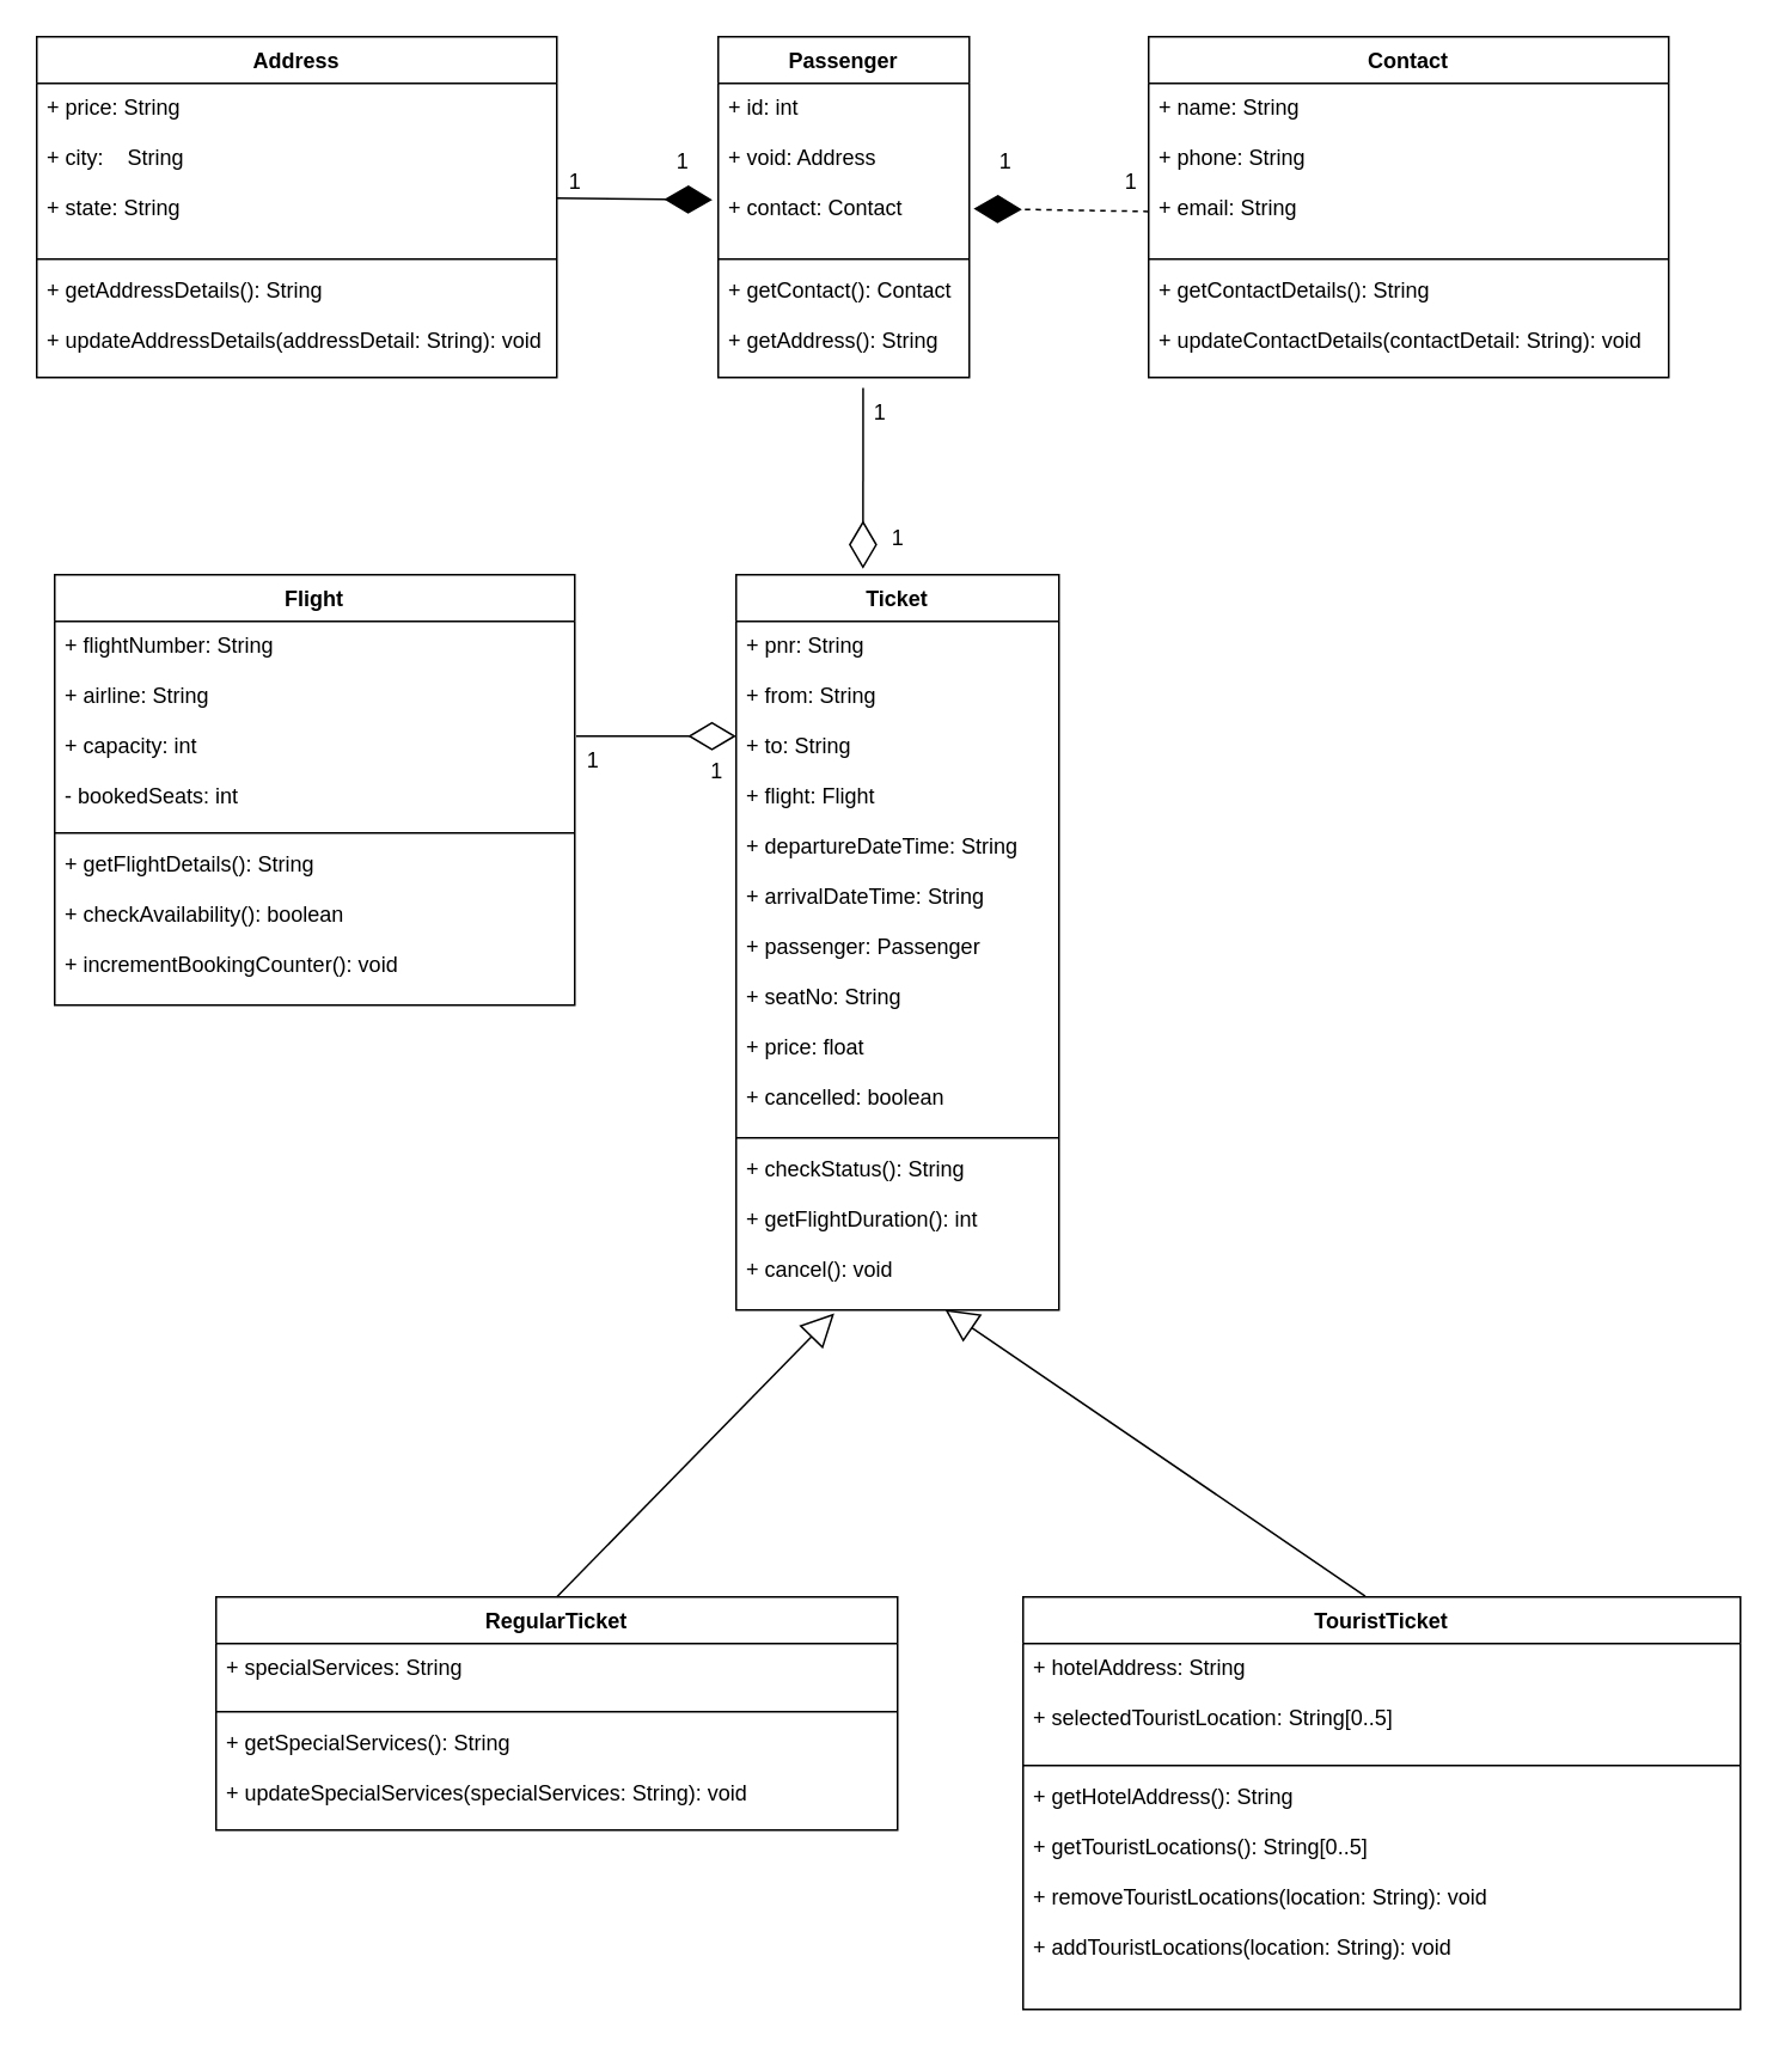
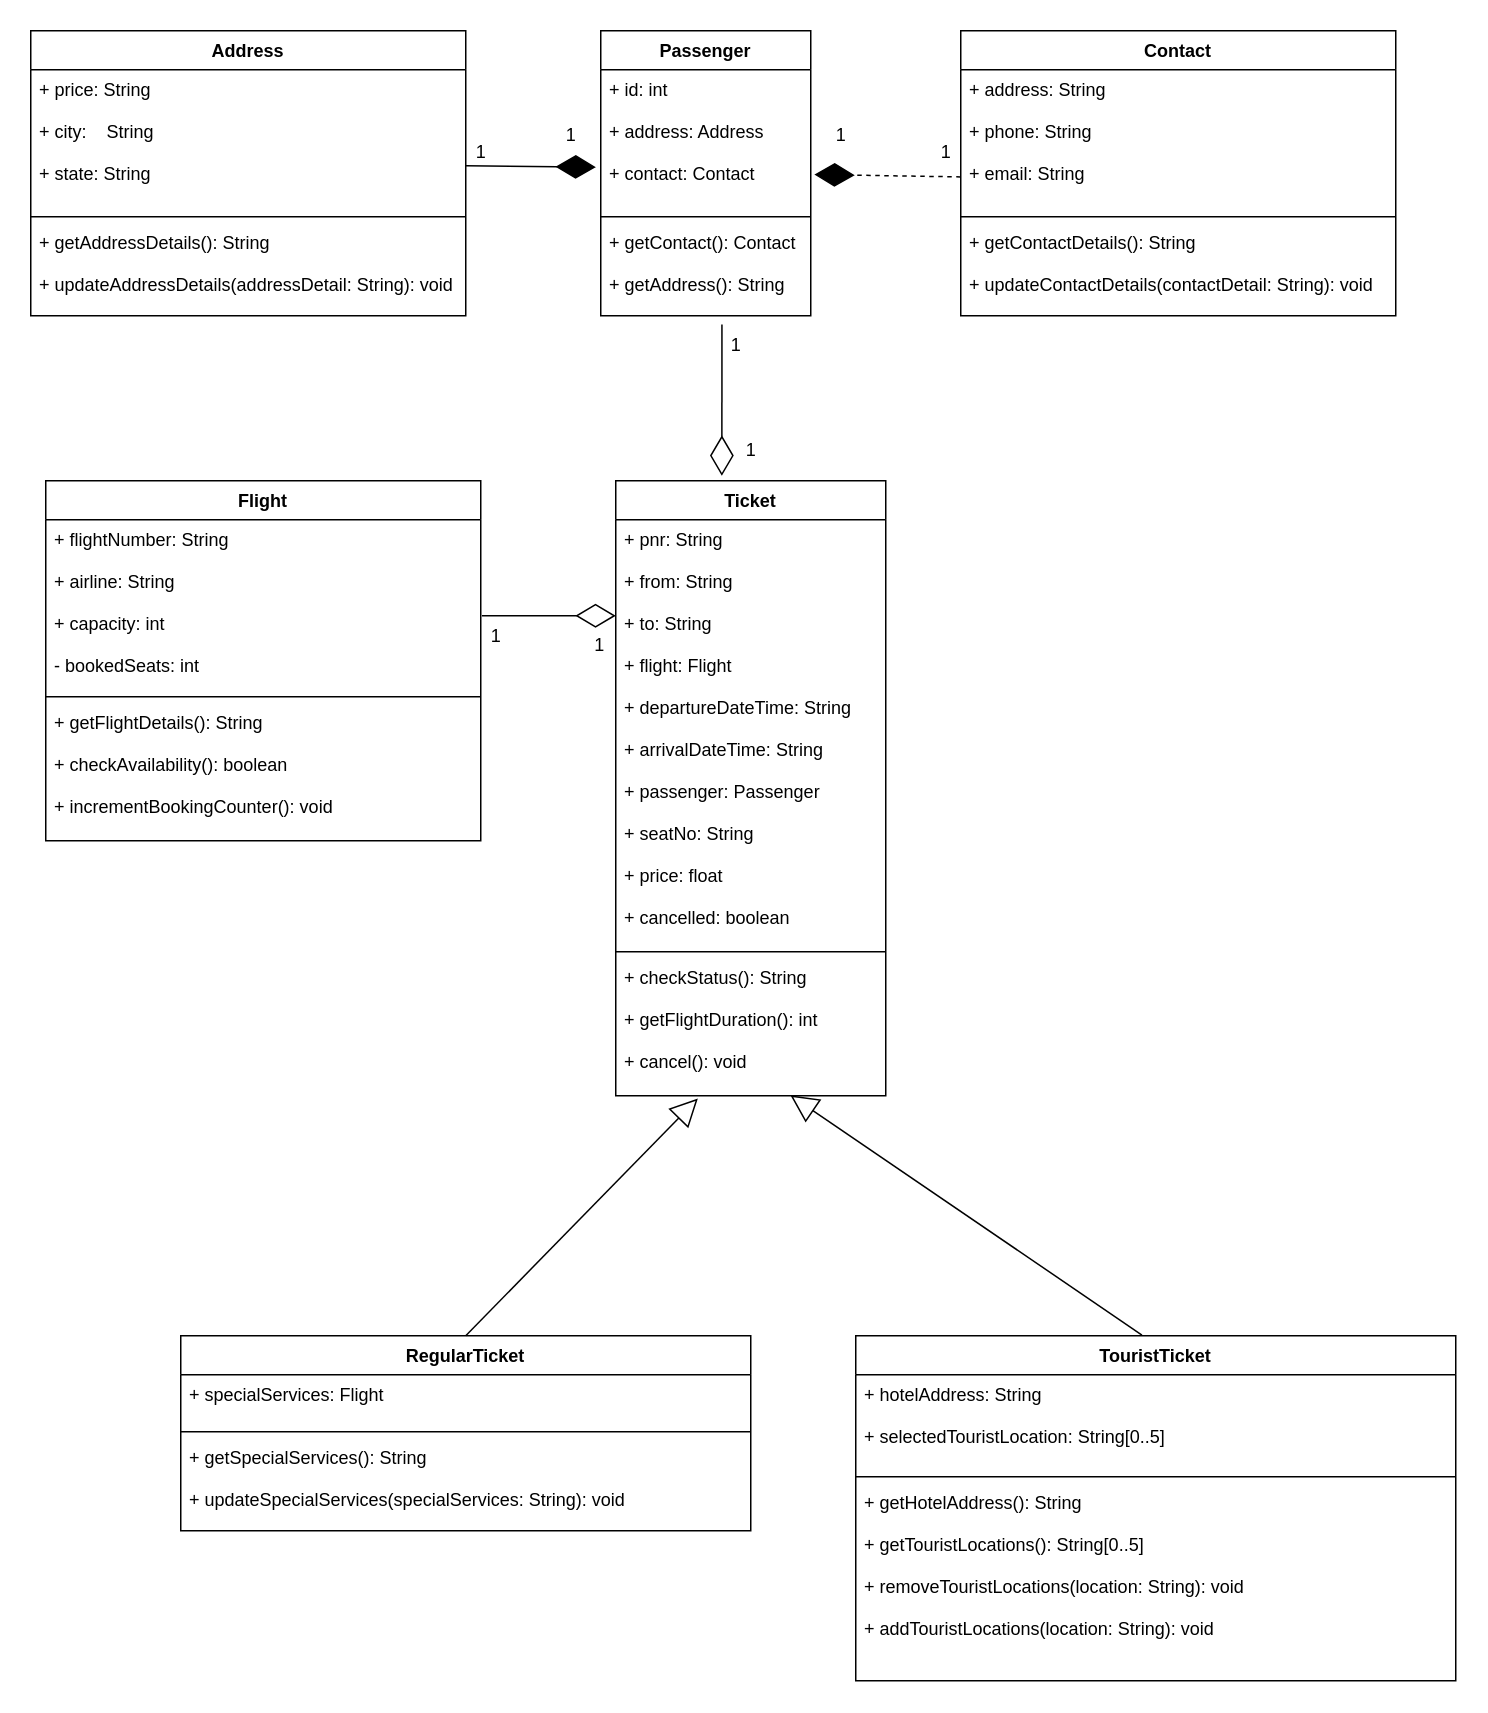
  <mxCell id="0" />
  <mxCell id="1" parent="0" />
  <mxCell id="2" value="Address" style="swimlane;fontStyle=1;align=center;verticalAlign=top;childLayout=stackLayout;horizontal=1;startSize=26;horizontalStack=0;resizeParent=1;resizeParentMax=0;resizeLast=0;collapsible=1;marginBottom=0;" vertex="1" parent="1"><mxGeometry x="20" y="20" width="290" height="190" as="geometry" /></mxCell>
  <mxCell id="3" value="+ price: String&#10;&#10;+ city:    String&#10;&#10;+ state: String&#10;&#10;" style="text;strokeColor=none;fillColor=none;align=left;verticalAlign=top;spacingLeft=4;spacingRight=4;overflow=hidden;rotatable=0;points=[[0,0.5],[1,0.5]];portConstraint=eastwest;" vertex="1" parent="2"><mxGeometry y="26" width="290" height="94" as="geometry" /></mxCell>
  <mxCell id="4" value="" style="line;strokeWidth=1;fillColor=none;align=left;verticalAlign=middle;spacingTop=-1;spacingLeft=3;spacingRight=3;rotatable=0;labelPosition=right;points=[];portConstraint=eastwest;" vertex="1" parent="2"><mxGeometry y="120" width="290" height="8" as="geometry" /></mxCell>
  <mxCell id="5" value="+ getAddressDetails(): String&#10;&#10;+ updateAddressDetails(addressDetail: String): void&#10;" style="text;strokeColor=none;fillColor=none;align=left;verticalAlign=top;spacingLeft=4;spacingRight=4;overflow=hidden;rotatable=0;points=[[0,0.5],[1,0.5]];portConstraint=eastwest;" vertex="1" parent="2"><mxGeometry y="128" width="290" height="62" as="geometry" /></mxCell>
  <mxCell id="6" value="Passenger" style="swimlane;fontStyle=1;align=center;verticalAlign=top;childLayout=stackLayout;horizontal=1;startSize=26;horizontalStack=0;resizeParent=1;resizeParentMax=0;resizeLast=0;collapsible=1;marginBottom=0;" vertex="1" parent="1"><mxGeometry x="400" y="20" width="140" height="190" as="geometry" /></mxCell>
- <mxCell id="7" value="+ id: int&#10;&#10;+ void: Address&#10;&#10;+ contact: Contact&#10;&#10;" style="text;strokeColor=none;fillColor=none;align=left;verticalAlign=top;spacingLeft=4;spacingRight=4;overflow=hidden;rotatable=0;points=[[0,0.5],[1,0.5]];portConstraint=eastwest;" vertex="1" parent="6"><mxGeometry y="26" width="140" height="94" as="geometry" /></mxCell>
+ <mxCell id="7" value="+ id: int&#10;&#10;+ address: Address&#10;&#10;+ contact: Contact&#10;&#10;" style="text;strokeColor=none;fillColor=none;align=left;verticalAlign=top;spacingLeft=4;spacingRight=4;overflow=hidden;rotatable=0;points=[[0,0.5],[1,0.5]];portConstraint=eastwest;" vertex="1" parent="6"><mxGeometry y="26" width="140" height="94" as="geometry" /></mxCell>
  <mxCell id="8" value="" style="line;strokeWidth=1;fillColor=none;align=left;verticalAlign=middle;spacingTop=-1;spacingLeft=3;spacingRight=3;rotatable=0;labelPosition=right;points=[];portConstraint=eastwest;" vertex="1" parent="6"><mxGeometry y="120" width="140" height="8" as="geometry" /></mxCell>
  <mxCell id="9" value="+ getContact(): Contact&#10;&#10;+ getAddress(): String&#10;" style="text;strokeColor=none;fillColor=none;align=left;verticalAlign=top;spacingLeft=4;spacingRight=4;overflow=hidden;rotatable=0;points=[[0,0.5],[1,0.5]];portConstraint=eastwest;" vertex="1" parent="6"><mxGeometry y="128" width="140" height="62" as="geometry" /></mxCell>
  <mxCell id="10" value="Contact" style="swimlane;fontStyle=1;align=center;verticalAlign=top;childLayout=stackLayout;horizontal=1;startSize=26;horizontalStack=0;resizeParent=1;resizeParentMax=0;resizeLast=0;collapsible=1;marginBottom=0;" vertex="1" parent="1"><mxGeometry x="640" y="20" width="290" height="190" as="geometry" /></mxCell>
- <mxCell id="11" value="+ name: String&#10;&#10;+ phone: String&#10;&#10;+ email: String&#10;&#10;" style="text;strokeColor=none;fillColor=none;align=left;verticalAlign=top;spacingLeft=4;spacingRight=4;overflow=hidden;rotatable=0;points=[[0,0.5],[1,0.5]];portConstraint=eastwest;" vertex="1" parent="10"><mxGeometry y="26" width="290" height="94" as="geometry" /></mxCell>
+ <mxCell id="11" value="+ address: String&#10;&#10;+ phone: String&#10;&#10;+ email: String&#10;&#10;" style="text;strokeColor=none;fillColor=none;align=left;verticalAlign=top;spacingLeft=4;spacingRight=4;overflow=hidden;rotatable=0;points=[[0,0.5],[1,0.5]];portConstraint=eastwest;" vertex="1" parent="10"><mxGeometry y="26" width="290" height="94" as="geometry" /></mxCell>
  <mxCell id="12" value="" style="line;strokeWidth=1;fillColor=none;align=left;verticalAlign=middle;spacingTop=-1;spacingLeft=3;spacingRight=3;rotatable=0;labelPosition=right;points=[];portConstraint=eastwest;" vertex="1" parent="10"><mxGeometry y="120" width="290" height="8" as="geometry" /></mxCell>
  <mxCell id="13" value="+ getContactDetails(): String&#10;&#10;+ updateContactDetails(contactDetail: String): void&#10;" style="text;strokeColor=none;fillColor=none;align=left;verticalAlign=top;spacingLeft=4;spacingRight=4;overflow=hidden;rotatable=0;points=[[0,0.5],[1,0.5]];portConstraint=eastwest;" vertex="1" parent="10"><mxGeometry y="128" width="290" height="62" as="geometry" /></mxCell>
  <mxCell id="14" value="Flight" style="swimlane;fontStyle=1;align=center;verticalAlign=top;childLayout=stackLayout;horizontal=1;startSize=26;horizontalStack=0;resizeParent=1;resizeParentMax=0;resizeLast=0;collapsible=1;marginBottom=0;" vertex="1" parent="1"><mxGeometry x="30" y="320" width="290" height="240" as="geometry" /></mxCell>
  <mxCell id="15" value="+ flightNumber: String&#10;&#10;+ airline: String&#10;&#10;+ capacity: int&#10;&#10;- bookedSeats: int&#10;&#10;&#10;&#10;" style="text;strokeColor=none;fillColor=none;align=left;verticalAlign=top;spacingLeft=4;spacingRight=4;overflow=hidden;rotatable=0;points=[[0,0.5],[1,0.5]];portConstraint=eastwest;" vertex="1" parent="14"><mxGeometry y="26" width="290" height="114" as="geometry" /></mxCell>
  <mxCell id="16" value="" style="line;strokeWidth=1;fillColor=none;align=left;verticalAlign=middle;spacingTop=-1;spacingLeft=3;spacingRight=3;rotatable=0;labelPosition=right;points=[];portConstraint=eastwest;" vertex="1" parent="14"><mxGeometry y="140" width="290" height="8" as="geometry" /></mxCell>
  <mxCell id="17" value="+ getFlightDetails(): String&#10;&#10;+ checkAvailability(): boolean&#10;&#10;+ incrementBookingCounter(): void&#10;" style="text;strokeColor=none;fillColor=none;align=left;verticalAlign=top;spacingLeft=4;spacingRight=4;overflow=hidden;rotatable=0;points=[[0,0.5],[1,0.5]];portConstraint=eastwest;" vertex="1" parent="14"><mxGeometry y="148" width="290" height="92" as="geometry" /></mxCell>
  <mxCell id="18" value="Ticket" style="swimlane;fontStyle=1;align=center;verticalAlign=top;childLayout=stackLayout;horizontal=1;startSize=26;horizontalStack=0;resizeParent=1;resizeParentMax=0;resizeLast=0;collapsible=1;marginBottom=0;" vertex="1" parent="1"><mxGeometry x="410" y="320" width="180" height="410" as="geometry" /></mxCell>
  <mxCell id="19" value="+ pnr: String&#10;&#10;+ from: String&#10;&#10;+ to: String&#10;&#10;+ flight: Flight&#10;&#10;+ departureDateTime: String&#10;&#10;+ arrivalDateTime: String&#10;&#10;+ passenger: Passenger&#10;&#10;+ seatNo: String&#10;&#10;+ price: float&#10;&#10;+ cancelled: boolean&#10;" style="text;strokeColor=none;fillColor=none;align=left;verticalAlign=top;spacingLeft=4;spacingRight=4;overflow=hidden;rotatable=0;points=[[0,0.5],[1,0.5]];portConstraint=eastwest;" vertex="1" parent="18"><mxGeometry y="26" width="180" height="284" as="geometry" /></mxCell>
  <mxCell id="20" value="" style="line;strokeWidth=1;fillColor=none;align=left;verticalAlign=middle;spacingTop=-1;spacingLeft=3;spacingRight=3;rotatable=0;labelPosition=right;points=[];portConstraint=eastwest;" vertex="1" parent="18"><mxGeometry y="310" width="180" height="8" as="geometry" /></mxCell>
  <mxCell id="21" value="+ checkStatus(): String&#10;&#10;+ getFlightDuration(): int&#10;&#10;+ cancel(): void&#10;&#10;" style="text;strokeColor=none;fillColor=none;align=left;verticalAlign=top;spacingLeft=4;spacingRight=4;overflow=hidden;rotatable=0;points=[[0,0.5],[1,0.5]];portConstraint=eastwest;" vertex="1" parent="18"><mxGeometry y="318" width="180" height="92" as="geometry" /></mxCell>
  <mxCell id="22" value="RegularTicket" style="swimlane;fontStyle=1;align=center;verticalAlign=top;childLayout=stackLayout;horizontal=1;startSize=26;horizontalStack=0;resizeParent=1;resizeParentMax=0;resizeLast=0;collapsible=1;marginBottom=0;" vertex="1" parent="1"><mxGeometry x="120" y="890" width="380" height="130" as="geometry" /></mxCell>
- <mxCell id="23" value="+ specialServices: String&#10;&#10;" style="text;strokeColor=none;fillColor=none;align=left;verticalAlign=top;spacingLeft=4;spacingRight=4;overflow=hidden;rotatable=0;points=[[0,0.5],[1,0.5]];portConstraint=eastwest;" vertex="1" parent="22"><mxGeometry y="26" width="380" height="34" as="geometry" /></mxCell>
+ <mxCell id="23" value="+ specialServices: Flight&#10;&#10;" style="text;strokeColor=none;fillColor=none;align=left;verticalAlign=top;spacingLeft=4;spacingRight=4;overflow=hidden;rotatable=0;points=[[0,0.5],[1,0.5]];portConstraint=eastwest;" vertex="1" parent="22"><mxGeometry y="26" width="380" height="34" as="geometry" /></mxCell>
  <mxCell id="24" value="" style="line;strokeWidth=1;fillColor=none;align=left;verticalAlign=middle;spacingTop=-1;spacingLeft=3;spacingRight=3;rotatable=0;labelPosition=right;points=[];portConstraint=eastwest;" vertex="1" parent="22"><mxGeometry y="60" width="380" height="8" as="geometry" /></mxCell>
  <mxCell id="25" value="+ getSpecialServices(): String&#10;&#10;+ updateSpecialServices(specialServices: String): void&#10;&#10;" style="text;strokeColor=none;fillColor=none;align=left;verticalAlign=top;spacingLeft=4;spacingRight=4;overflow=hidden;rotatable=0;points=[[0,0.5],[1,0.5]];portConstraint=eastwest;" vertex="1" parent="22"><mxGeometry y="68" width="380" height="62" as="geometry" /></mxCell>
  <mxCell id="26" value="TouristTicket" style="swimlane;fontStyle=1;align=center;verticalAlign=top;childLayout=stackLayout;horizontal=1;startSize=26;horizontalStack=0;resizeParent=1;resizeParentMax=0;resizeLast=0;collapsible=1;marginBottom=0;" vertex="1" parent="1"><mxGeometry x="570" y="890" width="400" height="230" as="geometry" /></mxCell>
  <mxCell id="27" value="+ hotelAddress: String&#10;&#10;+ selectedTouristLocation: String[0..5]&#10;&#10;&#10;" style="text;strokeColor=none;fillColor=none;align=left;verticalAlign=top;spacingLeft=4;spacingRight=4;overflow=hidden;rotatable=0;points=[[0,0.5],[1,0.5]];portConstraint=eastwest;" vertex="1" parent="26"><mxGeometry y="26" width="400" height="64" as="geometry" /></mxCell>
  <mxCell id="28" value="" style="line;strokeWidth=1;fillColor=none;align=left;verticalAlign=middle;spacingTop=-1;spacingLeft=3;spacingRight=3;rotatable=0;labelPosition=right;points=[];portConstraint=eastwest;" vertex="1" parent="26"><mxGeometry y="90" width="400" height="8" as="geometry" /></mxCell>
  <mxCell id="29" value="+ getHotelAddress(): String&#10;&#10;+ getTouristLocations(): String[0..5]&#10;&#10;+ removeTouristLocations(location: String): void&#10;&#10;+ addTouristLocations(location: String): void&#10;" style="text;strokeColor=none;fillColor=none;align=left;verticalAlign=top;spacingLeft=4;spacingRight=4;overflow=hidden;rotatable=0;points=[[0,0.5],[1,0.5]];portConstraint=eastwest;" vertex="1" parent="26"><mxGeometry y="98" width="400" height="132" as="geometry" /></mxCell>
  <mxCell id="30" value="" style="endArrow=diamondThin;endFill=1;endSize=24;html=1;entryX=-0.023;entryY=0.691;entryDx=0;entryDy=0;entryPerimeter=0;" edge="1" parent="1" target="7"><mxGeometry width="160" relative="1" as="geometry"><mxPoint x="310" y="110" as="sourcePoint" /><mxPoint x="470" y="110" as="targetPoint" /></mxGeometry></mxCell>
  <mxCell id="31" value="" style="endArrow=diamondThin;endFill=1;endSize=24;html=1;exitX=0;exitY=0.76;exitDx=0;exitDy=0;exitPerimeter=0;entryX=1.017;entryY=0.743;entryDx=0;entryDy=0;entryPerimeter=0;dashed=1;" edge="1" parent="1" source="11" target="7"><mxGeometry width="160" relative="1" as="geometry"><mxPoint x="350" y="280" as="sourcePoint" /><mxPoint x="510" y="280" as="targetPoint" /></mxGeometry></mxCell>
  <mxCell id="32" value="1" style="text;html=1;align=center;verticalAlign=middle;resizable=0;points=[];autosize=1;strokeColor=none;" vertex="1" parent="1"><mxGeometry x="310" y="91" width="20" height="20" as="geometry" /></mxCell>
  <mxCell id="33" value="1" style="text;html=1;align=center;verticalAlign=middle;resizable=0;points=[];autosize=1;strokeColor=none;" vertex="1" parent="1"><mxGeometry x="370" y="80" width="20" height="20" as="geometry" /></mxCell>
  <mxCell id="34" value="1" style="text;html=1;align=center;verticalAlign=middle;resizable=0;points=[];autosize=1;strokeColor=none;" vertex="1" parent="1"><mxGeometry x="550" y="80" width="20" height="20" as="geometry" /></mxCell>
  <mxCell id="35" value="1" style="text;html=1;align=center;verticalAlign=middle;resizable=0;points=[];autosize=1;strokeColor=none;" vertex="1" parent="1"><mxGeometry x="620" y="91" width="20" height="20" as="geometry" /></mxCell>
  <mxCell id="36" value="1" style="text;html=1;align=center;verticalAlign=middle;resizable=0;points=[];autosize=1;strokeColor=none;" vertex="1" parent="1"><mxGeometry x="480" y="220" width="20" height="20" as="geometry" /></mxCell>
  <mxCell id="37" value="1" style="text;html=1;align=center;verticalAlign=middle;resizable=0;points=[];autosize=1;strokeColor=none;" vertex="1" parent="1"><mxGeometry x="490" y="290" width="20" height="20" as="geometry" /></mxCell>
  <mxCell id="38" value="" style="endArrow=diamondThin;endFill=0;endSize=24;html=1;exitX=0.04;exitY=-0.21;exitDx=0;exitDy=0;exitPerimeter=0;entryX=0.393;entryY=-0.008;entryDx=0;entryDy=0;entryPerimeter=0;" edge="1" parent="1" source="36" target="18"><mxGeometry width="160" relative="1" as="geometry"><mxPoint x="350" y="280" as="sourcePoint" /><mxPoint x="510" y="280" as="targetPoint" /></mxGeometry></mxCell>
  <mxCell id="39" value="1" style="text;html=1;align=center;verticalAlign=middle;resizable=0;points=[];autosize=1;strokeColor=none;" vertex="1" parent="1"><mxGeometry x="320" y="414.2" width="20" height="20" as="geometry" /></mxCell>
  <mxCell id="40" value="1" style="text;html=1;align=center;verticalAlign=middle;resizable=0;points=[];autosize=1;strokeColor=none;" vertex="1" parent="1"><mxGeometry x="389" y="420" width="20" height="20" as="geometry" /></mxCell>
  <mxCell id="41" value="" style="endArrow=diamondThin;endFill=0;endSize=24;html=1;exitX=0.04;exitY=-0.21;exitDx=0;exitDy=0;exitPerimeter=0;" edge="1" parent="1" source="39"><mxGeometry width="160" relative="1" as="geometry"><mxPoint x="190" y="474.2" as="sourcePoint" /><mxPoint x="410" y="410" as="targetPoint" /></mxGeometry></mxCell>
  <mxCell id="42" value="Extends" style="endArrow=block;endSize=16;endFill=0;html=1;exitX=0.5;exitY=0;exitDx=0;exitDy=0;noLabel=1;fontColor=none;entryX=0.304;entryY=1.02;entryDx=0;entryDy=0;entryPerimeter=0;" edge="1" parent="1" source="22" target="21"><mxGeometry x="1" y="-450" width="160" relative="1" as="geometry"><mxPoint x="200" y="720" as="sourcePoint" /><mxPoint x="360" y="720" as="targetPoint" /><mxPoint x="157" y="-342" as="offset" /></mxGeometry></mxCell>
  <mxCell id="43" value="Extends" style="endArrow=block;endSize=16;endFill=0;html=1;exitX=0.477;exitY=-0.002;exitDx=0;exitDy=0;noLabel=1;fontColor=none;exitPerimeter=0;entryX=0.647;entryY=0.996;entryDx=0;entryDy=0;entryPerimeter=0;" edge="1" parent="1" source="26" target="21"><mxGeometry x="1" y="-450" width="160" relative="1" as="geometry"><mxPoint x="320" y="900" as="sourcePoint" /><mxPoint x="474.72" y="741.84" as="targetPoint" /><mxPoint x="157" y="-342" as="offset" /></mxGeometry></mxCell>
